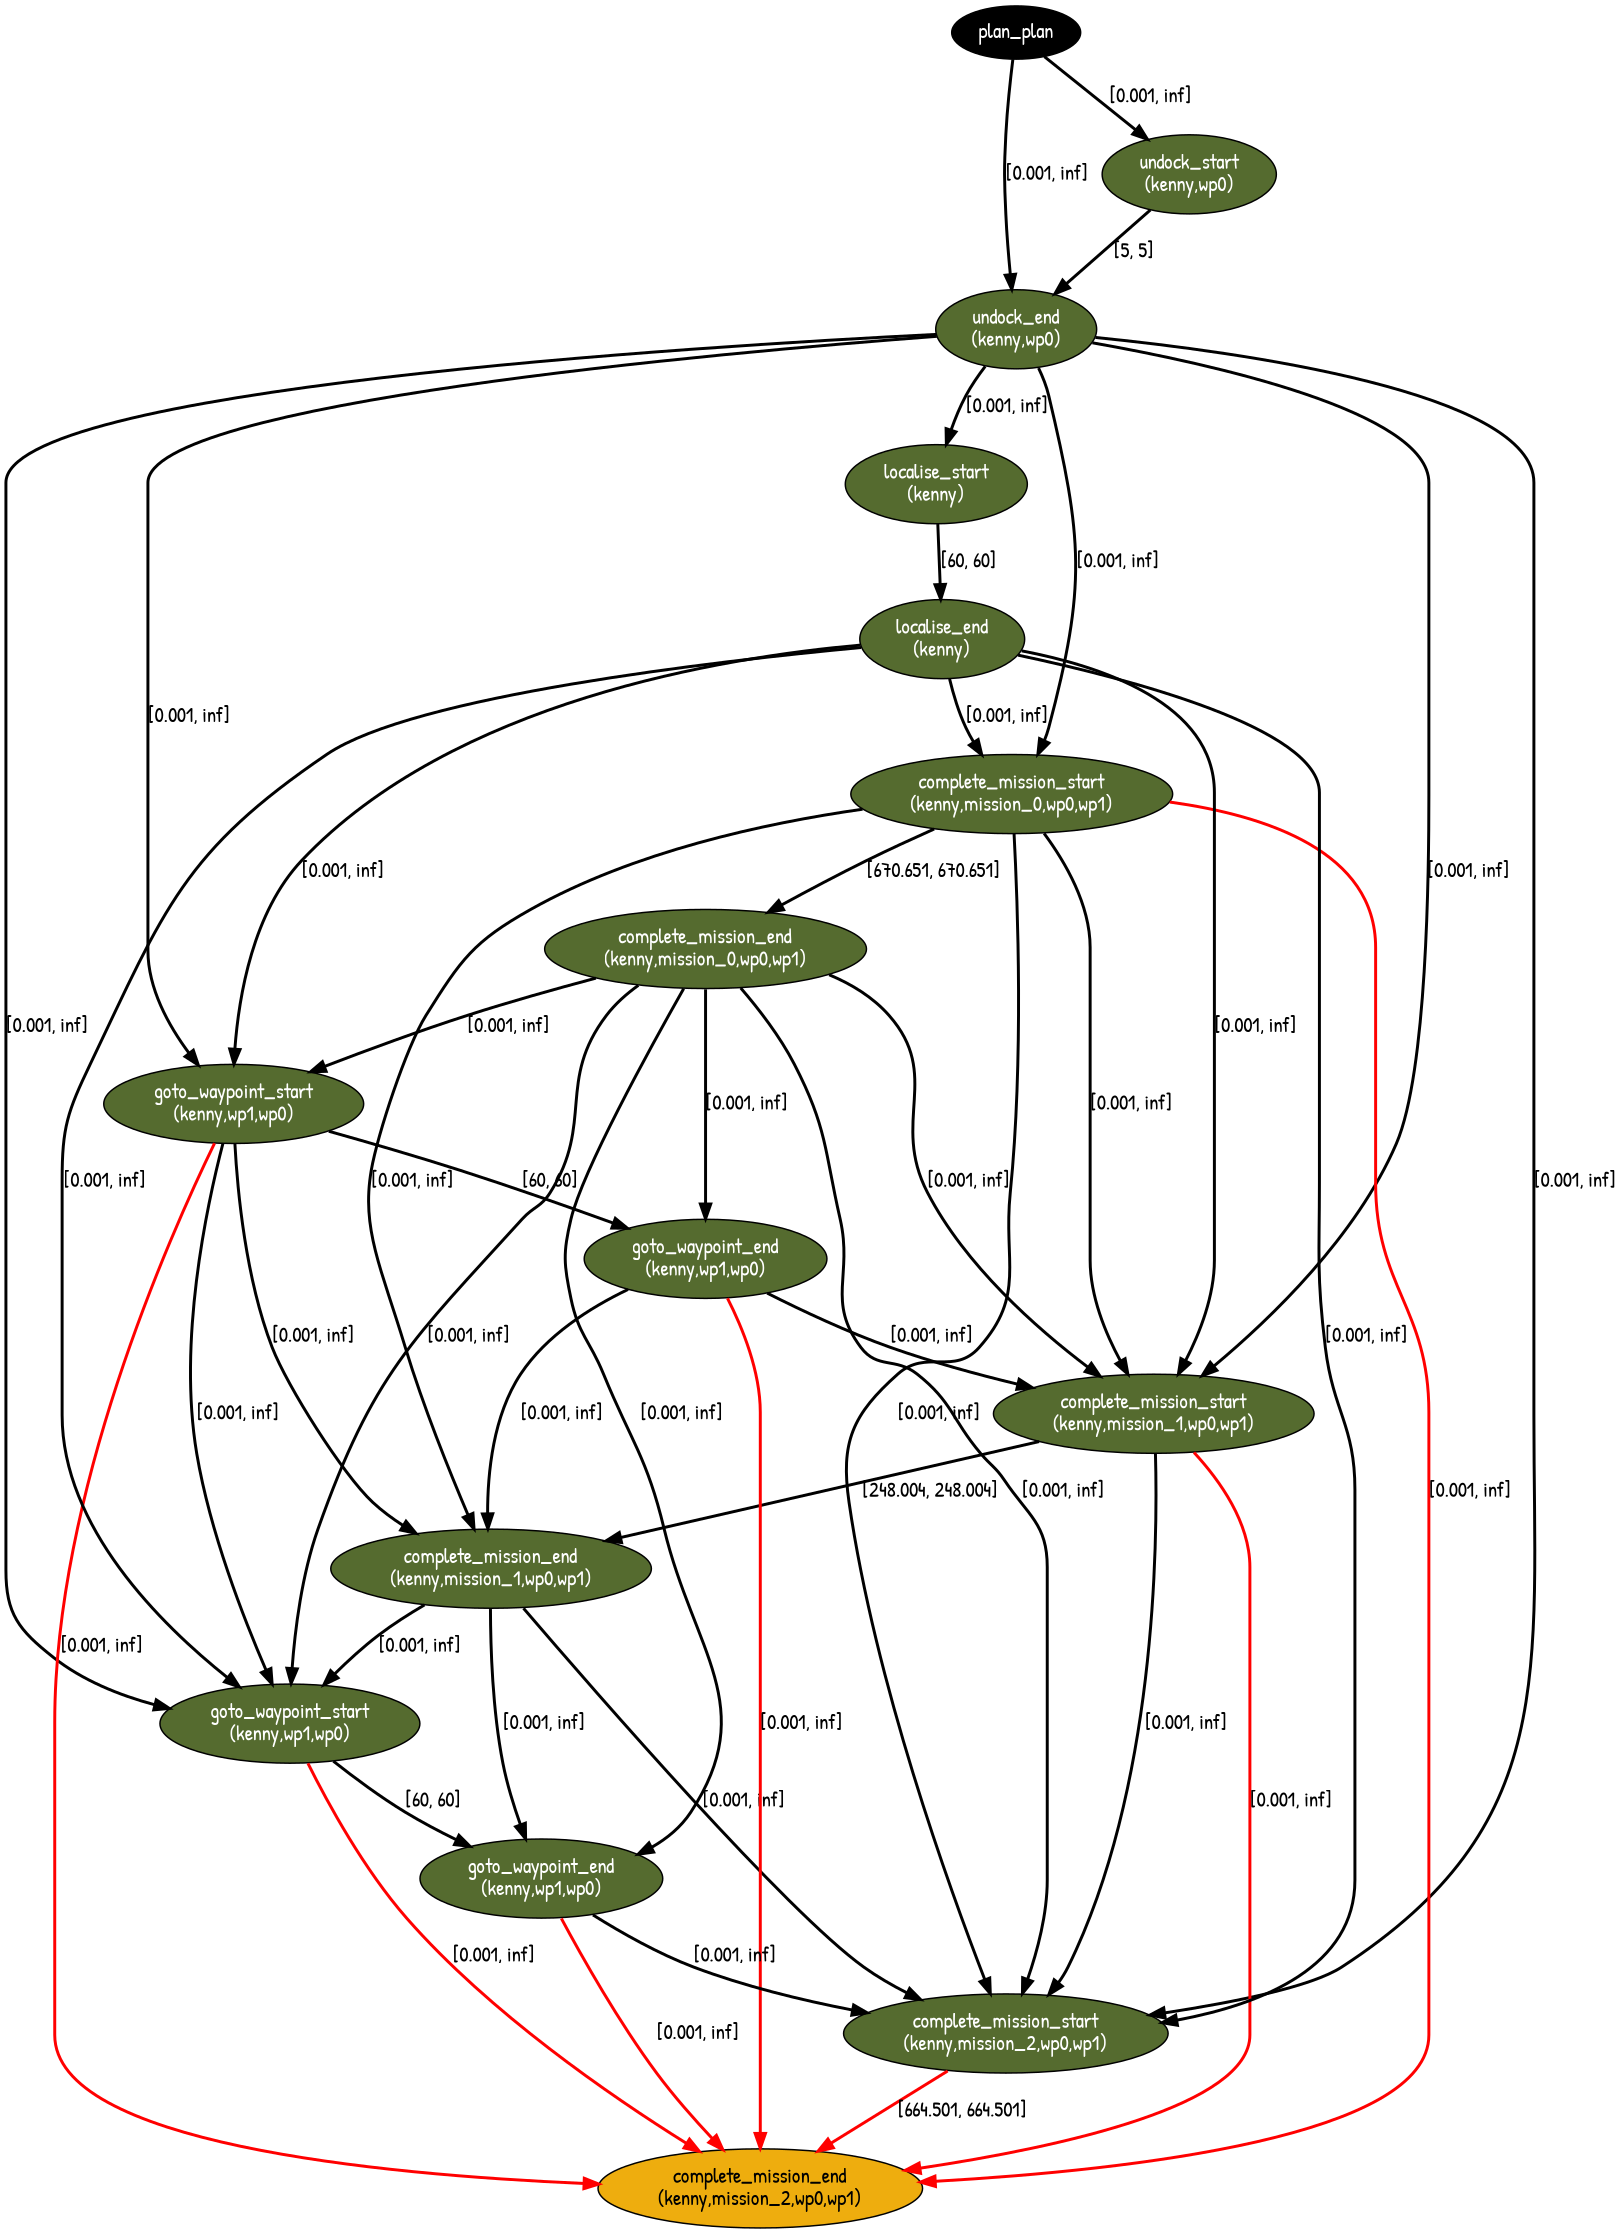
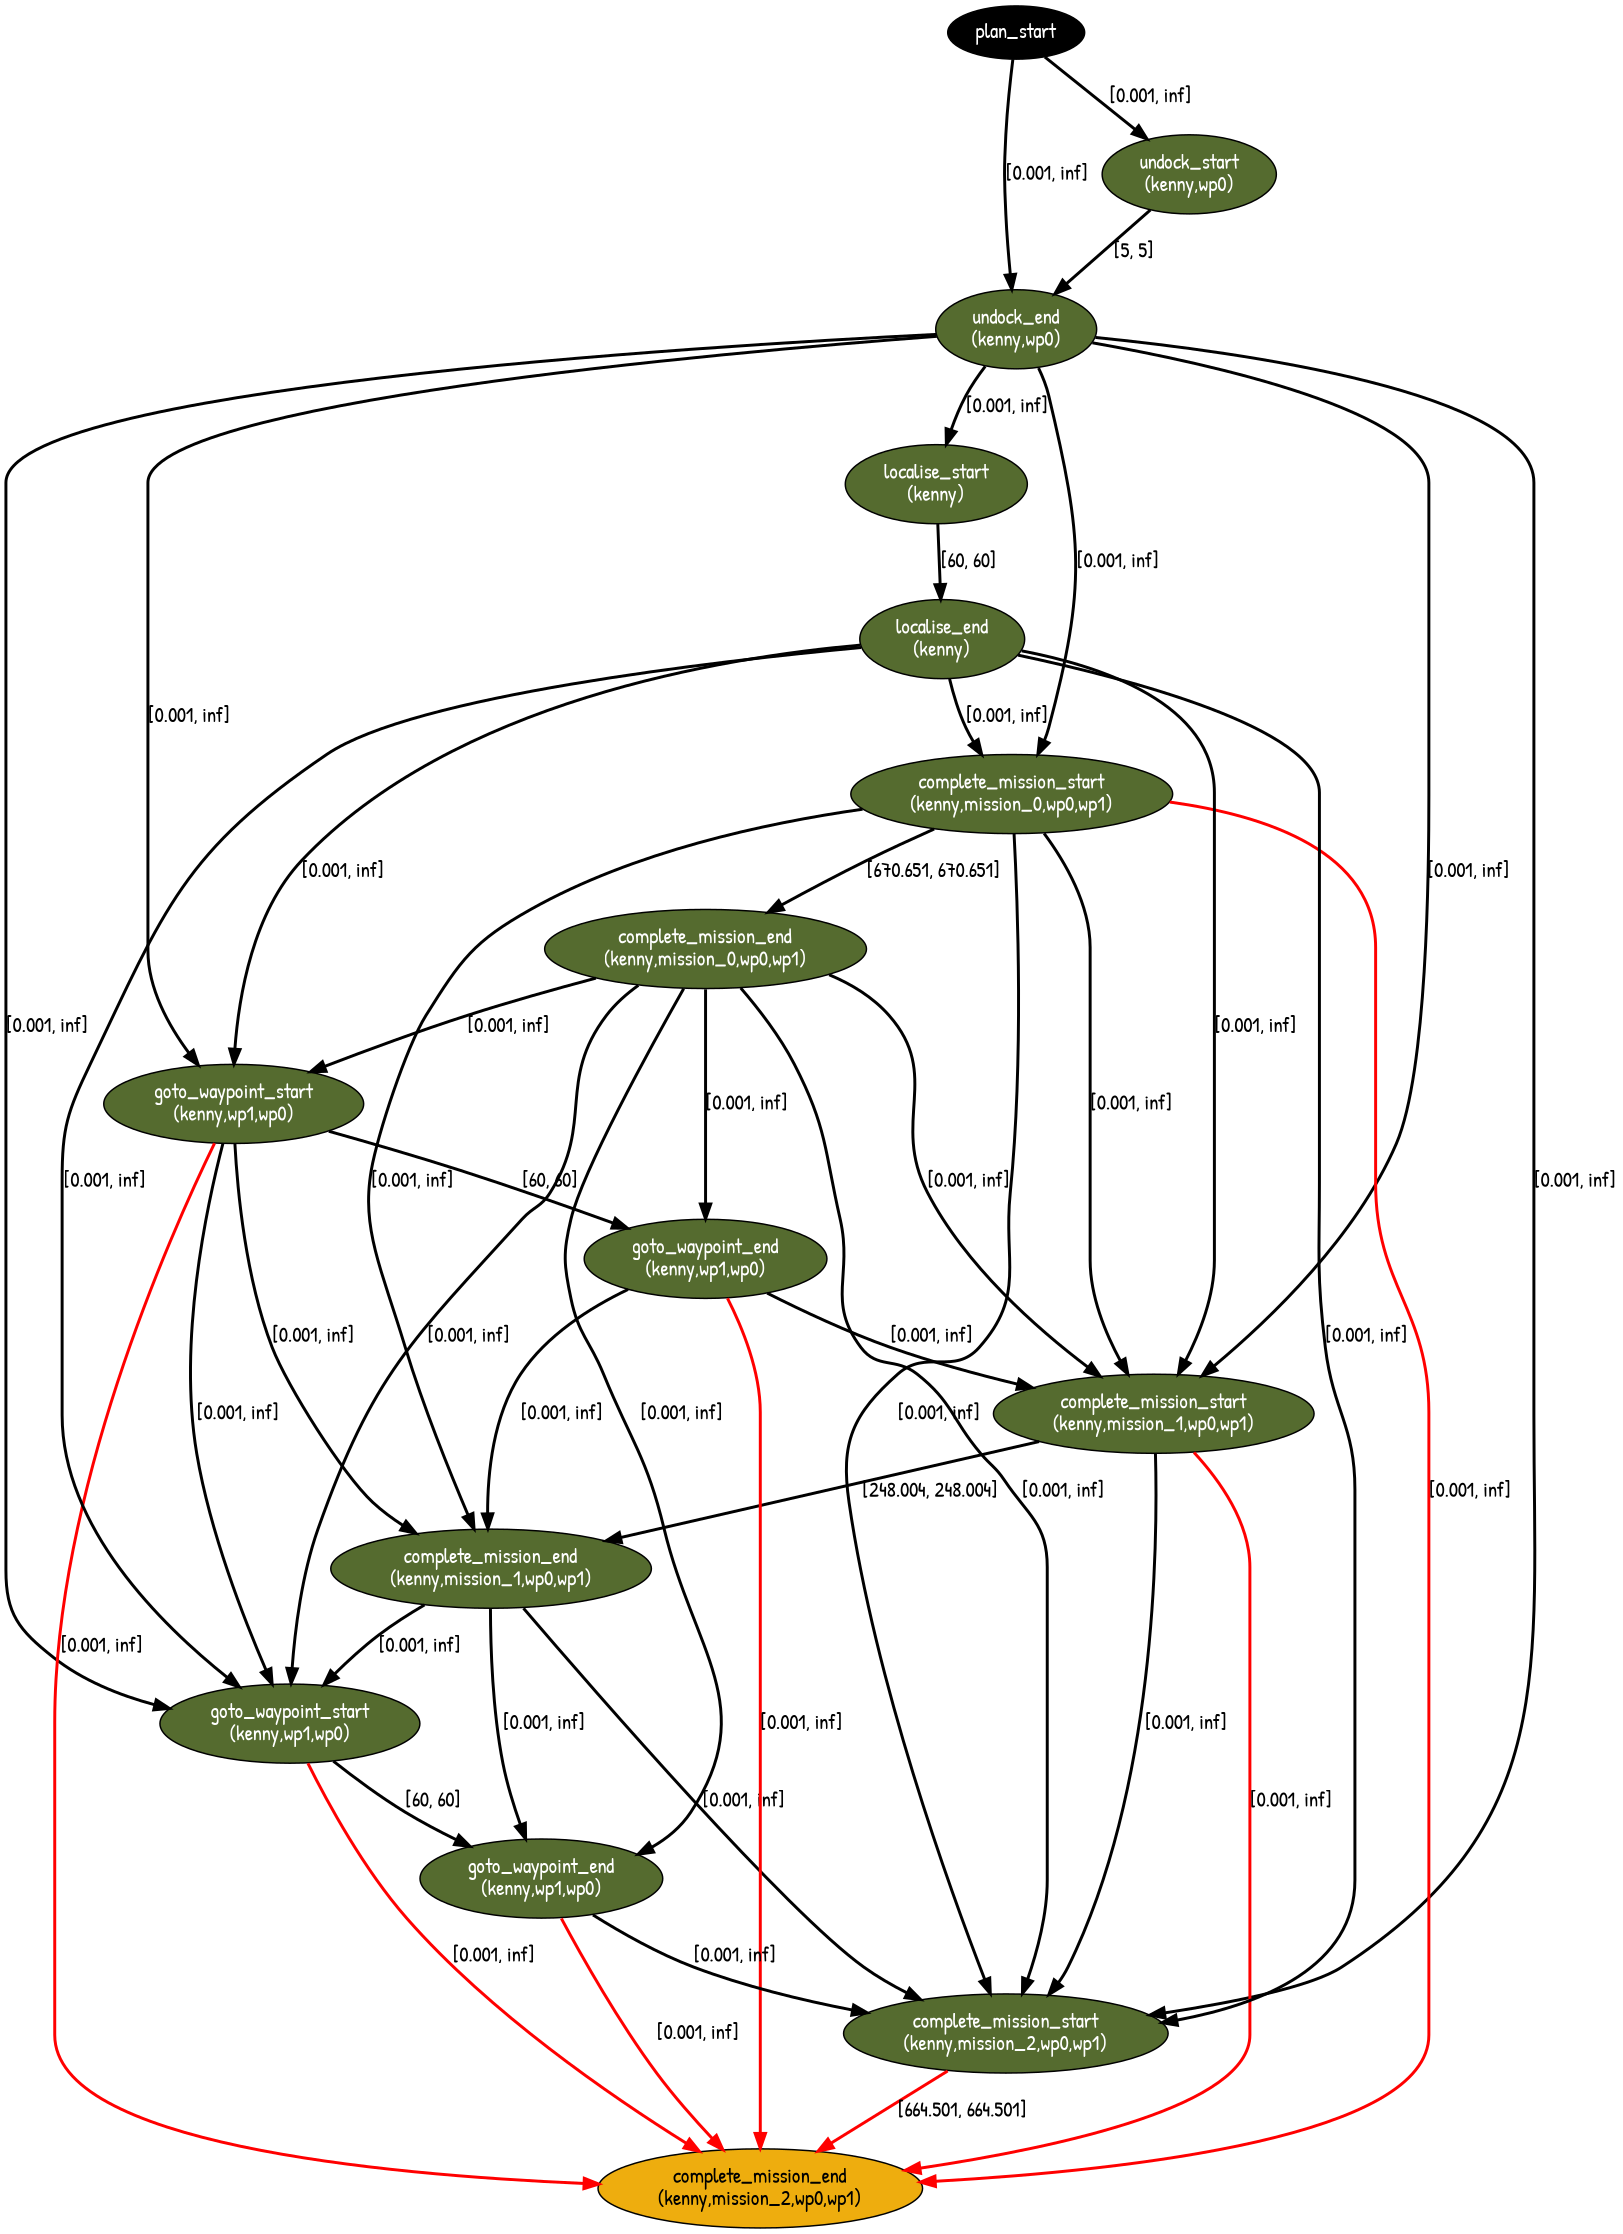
  digraph {
    fontname="Patrick Hand"
    node [fillcolor=darkolivegreen fontcolor=white style=filled fontname="Patrick Hand"]
    edge [color=black penwidth=2 fontname="Patrick Hand"]
-   n1 [fillcolor=black label=plan_plan]
+   n1 [fillcolor=black label=plan_start]
    n2 [label="undock_start\n(kenny,wp0)"]
    n3 [label="undock_end\n(kenny,wp0)"]
    n4 [label="localise_start\n(kenny)"]
    n5 [label="complete_mission_start\n(kenny,mission_0,wp0,wp1)"]
    n6 [label="goto_waypoint_start\n(kenny,wp1,wp0)"]
    n7 [label="complete_mission_start\n(kenny,mission_1,wp0,wp1)"]
    n8 [label="goto_waypoint_start\n(kenny,wp1,wp0)"]
    n9 [label="complete_mission_start\n(kenny,mission_2,wp0,wp1)"]
    n10 [label="localise_end\n(kenny)"]
    n11 [label="complete_mission_end\n(kenny,mission_0,wp0,wp1)"]
    n12 [label="complete_mission_end\n(kenny,mission_1,wp0,wp1)"]
    n13 [fillcolor=darkgoldenrod2 label="complete_mission_end\n(kenny,mission_2,wp0,wp1)" fontcolor=""]
    n14 [label="goto_waypoint_end\n(kenny,wp1,wp0)"]
    n15 [label="goto_waypoint_end\n(kenny,wp1,wp0)"]
    n1 -> n2 [label="[0.001, inf]"]
    n1 -> n3 [label="[0.001, inf]"]
    n2 -> n3 [label="[5, 5]"]
    n3 -> n4 [label="[0.001, inf]"]
    n3 -> n5 [label="[0.001, inf]"]
    n3 -> n6 [label="[0.001, inf]"]
    n3 -> n7 [label="[0.001, inf]"]
    n3 -> n8 [label="[0.001, inf]"]
    n3 -> n9 [label="[0.001, inf]"]
    n4 -> n10 [label="[60, 60]"]
    n5 -> n7 [label="[0.001, inf]"]
    n5 -> n9 [label="[0.001, inf]"]
    n5 -> n11 [label="[670.651, 670.651]"]
    n5 -> n12 [label="[0.001, inf]"]
    n5 -> n13 [color=red label="[0.001, inf]"]
    n6 -> n8 [label="[0.001, inf]"]
    n6 -> n12 [label="[0.001, inf]"]
    n6 -> n13 [color=red label="[0.001, inf]"]
    n6 -> n14 [label="[60, 60]"]
    n7 -> n9 [label="[0.001, inf]"]
    n7 -> n12 [label="[248.004, 248.004]"]
    n7 -> n13 [color=red label="[0.001, inf]"]
    n8 -> n13 [color=red label="[0.001, inf]"]
    n8 -> n15 [label="[60, 60]"]
    n9 -> n13 [color=red label="[664.501, 664.501]"]
    n10 -> n5 [label="[0.001, inf]"]
    n10 -> n6 [label="[0.001, inf]"]
    n10 -> n7 [label="[0.001, inf]"]
    n10 -> n8 [label="[0.001, inf]"]
    n10 -> n9 [label="[0.001, inf]"]
    n11 -> n6 [label="[0.001, inf]"]
    n11 -> n7 [label="[0.001, inf]"]
    n11 -> n8 [label="[0.001, inf]"]
    n11 -> n9 [label="[0.001, inf]"]
    n11 -> n14 [label="[0.001, inf]"]
    n11 -> n15 [label="[0.001, inf]"]
    n12 -> n8 [label="[0.001, inf]"]
    n12 -> n9 [label="[0.001, inf]"]
    n12 -> n15 [label="[0.001, inf]"]
    n14 -> n7 [label="[0.001, inf]"]
    n14 -> n12 [label="[0.001, inf]"]
    n14 -> n13 [color=red label="[0.001, inf]"]
    n15 -> n9 [label="[0.001, inf]"]
    n15 -> n13 [color=red label="[0.001, inf]"]
  }
